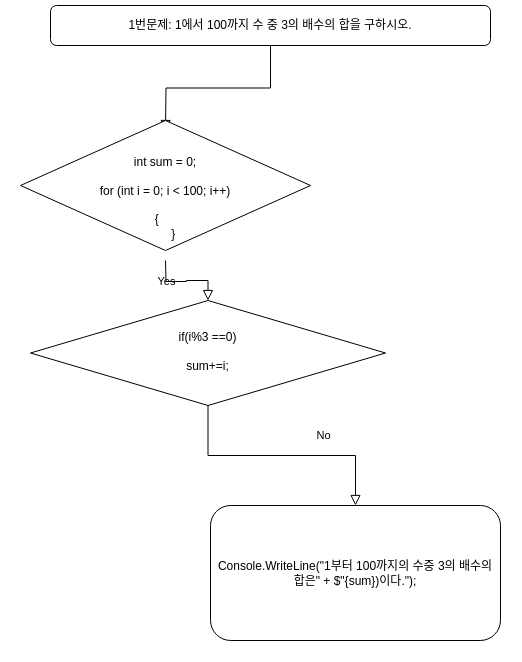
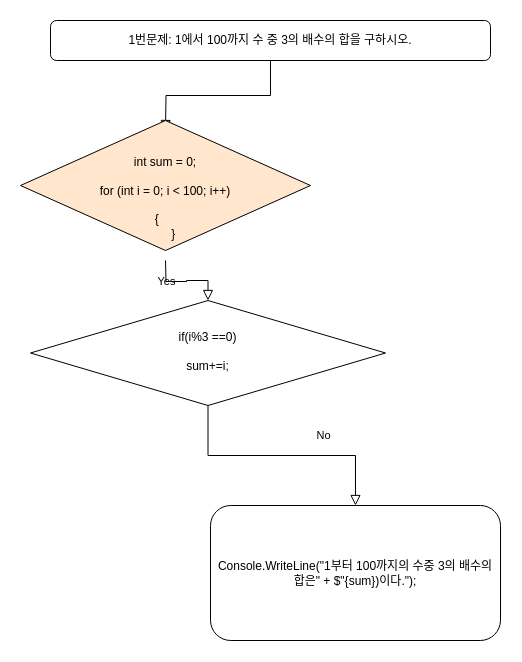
  <mxCell id="0" />
  <mxCell id="1" parent="0" />
  <mxCell id="2" value="" style="rounded=0;html=1;jettySize=auto;orthogonalLoop=1;fontSize=11;endArrow=block;endFill=0;endSize=8;strokeWidth=1;shadow=0;labelBackgroundColor=none;edgeStyle=orthogonalEdgeStyle;" parent="1" source="3" edge="1"><mxGeometry relative="1" as="geometry"><mxPoint x="165" y="130" as="targetPoint" /></mxGeometry></mxCell>
- <mxCell id="3" value="1번문제: 1에서 100까지 수 중 3의 배수의 합을 구하시오." style="rounded=1;whiteSpace=wrap;html=1;fontSize=12;glass=0;strokeWidth=1;shadow=0;" parent="1" vertex="1"><mxGeometry x="50" y="5" width="440" height="40" as="geometry" /></mxCell>
+ <mxCell id="3" value="1번문제: 1에서 100까지 수 중 3의 배수의 합을 구하시오." style="rounded=1;whiteSpace=wrap;html=1;fontSize=12;glass=0;strokeWidth=1;shadow=0;" parent="1" vertex="1"><mxGeometry x="50" y="20" width="440" height="40" as="geometry" /></mxCell>
  <mxCell id="4" value="Yes" style="rounded=0;html=1;jettySize=auto;orthogonalLoop=1;fontSize=11;endArrow=block;endFill=0;endSize=8;strokeWidth=1;shadow=0;labelBackgroundColor=none;edgeStyle=orthogonalEdgeStyle;" parent="1" target="6" edge="1"><mxGeometry y="20" relative="1" as="geometry"><mxPoint as="offset" /><mxPoint x="165" y="260" as="sourcePoint" /></mxGeometry></mxCell>
  <mxCell id="5" value="No" style="rounded=0;html=1;jettySize=auto;orthogonalLoop=1;fontSize=11;endArrow=block;endFill=0;endSize=8;strokeWidth=1;shadow=0;labelBackgroundColor=none;edgeStyle=orthogonalEdgeStyle;" parent="1" source="6" target="7" edge="1"><mxGeometry x="0.333" y="20" relative="1" as="geometry"><mxPoint as="offset" /></mxGeometry></mxCell>
  <mxCell id="6" value="if(i%3 ==0)&lt;br&gt;&lt;br&gt;sum+=i;" style="rhombus;whiteSpace=wrap;html=1;shadow=0;fontFamily=Helvetica;fontSize=12;align=center;strokeWidth=1;spacing=6;spacingTop=-4;" parent="1" vertex="1"><mxGeometry x="30" y="300" width="355" height="105" as="geometry" /></mxCell>
  <mxCell id="7" value="&lt;span style=&quot;font-family: , &amp;#34;dotum&amp;#34; , &amp;#34;helvetica&amp;#34; , &amp;#34;apple sd gothic neo&amp;#34; , sans-serif&quot;&gt;Console.WriteLine(&quot;1부터 100까지의 수중 3의 배수의 합은&quot; + $&quot;{sum})이다.&quot;);&lt;/span&gt;" style="rounded=1;whiteSpace=wrap;html=1;fontSize=12;glass=0;strokeWidth=1;shadow=0;" parent="1" vertex="1"><mxGeometry x="210" y="505" width="290" height="135" as="geometry" /></mxCell>
- <mxCell id="8" value="&lt;span style=&quot;font-family: , &amp;#34;dotum&amp;#34; , &amp;#34;helvetica&amp;#34; , &amp;#34;apple sd gothic neo&amp;#34; , sans-serif&quot;&gt;&lt;br&gt;&lt;br&gt;int sum = 0;&lt;/span&gt;&lt;br style=&quot;font-family: , &amp;#34;dotum&amp;#34; , &amp;#34;helvetica&amp;#34; , &amp;#34;apple sd gothic neo&amp;#34; , sans-serif&quot;&gt;&lt;div&gt;&lt;span style=&quot;font-family: , &amp;#34;dotum&amp;#34; , &amp;#34;helvetica&amp;#34; , &amp;#34;apple sd gothic neo&amp;#34; , sans-serif&quot;&gt;&amp;nbsp; &amp;nbsp; &amp;nbsp; &amp;nbsp; &amp;nbsp; &amp;nbsp;&amp;nbsp;&lt;/span&gt;&lt;/div&gt;&lt;div&gt;&lt;span style=&quot;font-family: , &amp;#34;dotum&amp;#34; , &amp;#34;helvetica&amp;#34; , &amp;#34;apple sd gothic neo&amp;#34; , sans-serif&quot;&gt;for (int i = 0; i &amp;lt; 100; i++)&lt;/span&gt;&lt;/div&gt;&lt;span style=&quot;font-family: , &amp;#34;dotum&amp;#34; , &amp;#34;helvetica&amp;#34; , &amp;#34;apple sd gothic neo&amp;#34; , sans-serif&quot;&gt;&amp;nbsp;&amp;nbsp;&amp;nbsp;&amp;nbsp;&amp;nbsp;&amp;nbsp;&amp;nbsp;&amp;nbsp;&amp;nbsp;&amp;nbsp;&amp;nbsp; &lt;br&gt;&lt;/span&gt;&lt;span style=&quot;font-family: , &amp;#34;dotum&amp;#34; , &amp;#34;helvetica&amp;#34; , &amp;#34;apple sd gothic neo&amp;#34; , sans-serif&quot;&gt;{&amp;nbsp; &amp;nbsp; &amp;nbsp;&lt;/span&gt;&lt;br style=&quot;font-family: , &amp;#34;dotum&amp;#34; , &amp;#34;helvetica&amp;#34; , &amp;#34;apple sd gothic neo&amp;#34; , sans-serif&quot;&gt;&lt;span style=&quot;font-family: , &amp;#34;dotum&amp;#34; , &amp;#34;helvetica&amp;#34; , &amp;#34;apple sd gothic neo&amp;#34; , sans-serif&quot;&gt;&amp;nbsp; &amp;nbsp; &amp;nbsp;}&lt;/span&gt;" style="rhombus;whiteSpace=wrap;html=1;shadow=0;fontFamily=Helvetica;fontSize=12;align=center;strokeWidth=1;spacing=6;spacingTop=-4;" vertex="1" parent="1"><mxGeometry x="20" y="120" width="290" height="130" as="geometry" /></mxCell>
+ <mxCell id="8" value="&lt;span style=&quot;font-family: , &amp;#34;dotum&amp;#34; , &amp;#34;helvetica&amp;#34; , &amp;#34;apple sd gothic neo&amp;#34; , sans-serif&quot;&gt;&lt;br&gt;&lt;br&gt;int sum = 0;&lt;/span&gt;&lt;br style=&quot;font-family: , &amp;#34;dotum&amp;#34; , &amp;#34;helvetica&amp;#34; , &amp;#34;apple sd gothic neo&amp;#34; , sans-serif&quot;&gt;&lt;div&gt;&lt;span style=&quot;font-family: , &amp;#34;dotum&amp;#34; , &amp;#34;helvetica&amp;#34; , &amp;#34;apple sd gothic neo&amp;#34; , sans-serif&quot;&gt;&amp;nbsp; &amp;nbsp; &amp;nbsp; &amp;nbsp; &amp;nbsp; &amp;nbsp;&amp;nbsp;&lt;/span&gt;&lt;/div&gt;&lt;div&gt;&lt;span style=&quot;font-family: , &amp;#34;dotum&amp;#34; , &amp;#34;helvetica&amp;#34; , &amp;#34;apple sd gothic neo&amp;#34; , sans-serif&quot;&gt;for (int i = 0; i &amp;lt; 100; i++)&lt;/span&gt;&lt;/div&gt;&lt;span style=&quot;font-family: , &amp;#34;dotum&amp;#34; , &amp;#34;helvetica&amp;#34; , &amp;#34;apple sd gothic neo&amp;#34; , sans-serif&quot;&gt;&amp;nbsp;&amp;nbsp;&amp;nbsp;&amp;nbsp;&amp;nbsp;&amp;nbsp;&amp;nbsp;&amp;nbsp;&amp;nbsp;&amp;nbsp;&amp;nbsp; &lt;br&gt;&lt;/span&gt;&lt;span style=&quot;font-family: , &amp;#34;dotum&amp;#34; , &amp;#34;helvetica&amp;#34; , &amp;#34;apple sd gothic neo&amp;#34; , sans-serif&quot;&gt;{&amp;nbsp; &amp;nbsp; &amp;nbsp;&lt;/span&gt;&lt;br style=&quot;font-family: , &amp;#34;dotum&amp;#34; , &amp;#34;helvetica&amp;#34; , &amp;#34;apple sd gothic neo&amp;#34; , sans-serif&quot;&gt;&lt;span style=&quot;font-family: , &amp;#34;dotum&amp;#34; , &amp;#34;helvetica&amp;#34; , &amp;#34;apple sd gothic neo&amp;#34; , sans-serif&quot;&gt;&amp;nbsp; &amp;nbsp; &amp;nbsp;}&lt;/span&gt;" style="rhombus;whiteSpace=wrap;html=1;shadow=0;fontFamily=Helvetica;fontSize=12;align=center;strokeWidth=1;spacing=6;spacingTop=-4;fillColor=#ffe6cc;" vertex="1" parent="1"><mxGeometry x="20" y="120" width="290" height="130" as="geometry" /></mxCell>
